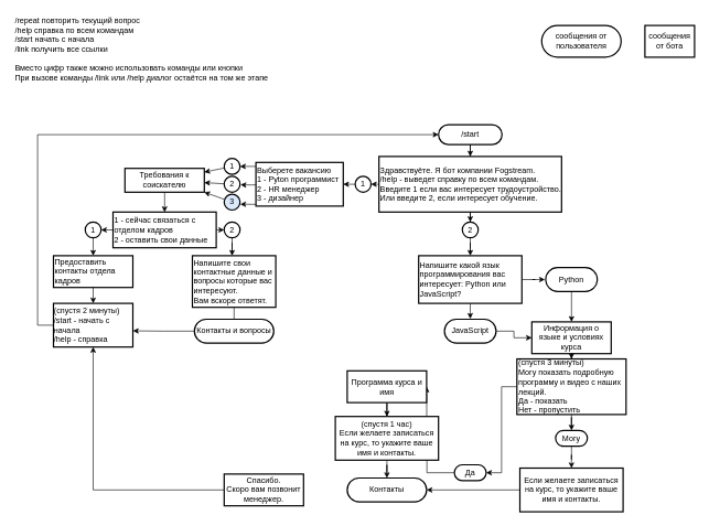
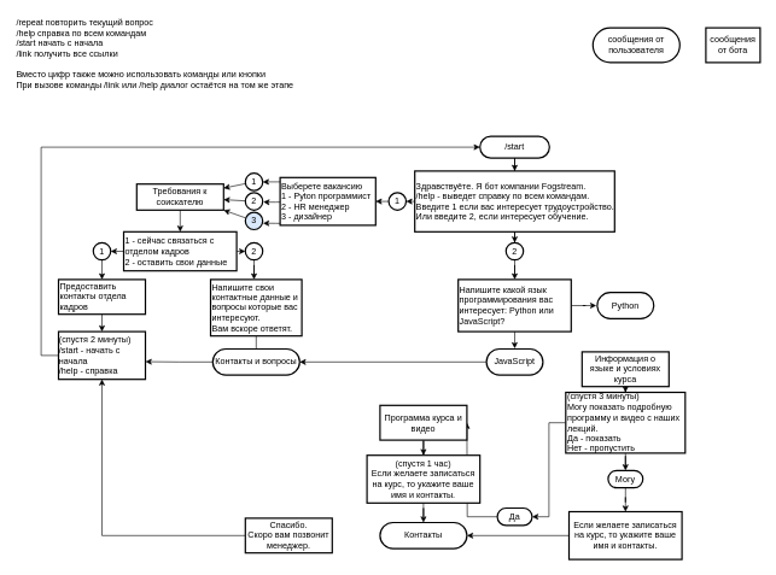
  <mxCell id="0" />
  <mxCell id="1" parent="0" />
  <mxCell id="2" value="&lt;span style=&quot;font-size: 12px;&quot;&gt;сообщения от пользователя&lt;/span&gt;" style="rounded=1;whiteSpace=wrap;html=1;absoluteArcSize=1;arcSize=100;strokeWidth=2;fontSize=12;fontFamily=Helvetica;" parent="1" vertex="1"><mxGeometry x="818" y="38" width="120" height="48" as="geometry" /></mxCell>
  <mxCell id="3" value="&lt;span style=&quot;font-size: 12px;&quot;&gt;сообщения от бота&lt;/span&gt;" style="rounded=1;whiteSpace=wrap;html=1;absoluteArcSize=1;arcSize=0;strokeWidth=2;fontSize=12;fontFamily=Helvetica;" parent="1" vertex="1"><mxGeometry x="974" y="38" width="75" height="48" as="geometry" /></mxCell>
  <mxCell id="4" value="" style="edgeStyle=orthogonalEdgeStyle;rounded=0;orthogonalLoop=1;jettySize=auto;html=1;fontFamily=Helvetica;fontSize=12;align=left;" parent="1" source="5" target="8" edge="1"><mxGeometry relative="1" as="geometry" /></mxCell>
  <mxCell id="5" value="&lt;span style=&quot;font-size: 12px;&quot;&gt;/start&lt;/span&gt;" style="rounded=1;whiteSpace=wrap;html=1;absoluteArcSize=1;arcSize=100;strokeWidth=2;fontFamily=Helvetica;fontSize=12;align=center;" parent="1" vertex="1"><mxGeometry x="662" y="188" width="96" height="30" as="geometry" /></mxCell>
  <mxCell id="6" style="edgeStyle=none;rounded=0;orthogonalLoop=1;jettySize=auto;html=1;entryX=1;entryY=0.5;entryDx=0;entryDy=0;strokeColor=#000000;fontFamily=Helvetica;fontSize=12;align=left;" parent="1" source="8" target="22" edge="1"><mxGeometry relative="1" as="geometry" /></mxCell>
  <mxCell id="7" style="edgeStyle=orthogonalEdgeStyle;rounded=0;orthogonalLoop=1;jettySize=auto;html=1;entryX=0.5;entryY=0;entryDx=0;entryDy=0;strokeColor=#000000;fontFamily=Helvetica;fontSize=12;align=left;" parent="1" source="8" target="24" edge="1"><mxGeometry relative="1" as="geometry" /></mxCell>
  <mxCell id="8" value="&lt;span style=&quot;font-size: 12px;&quot;&gt;Здравствуёте. Я бот компании F&lt;/span&gt;ogstream.&lt;br style=&quot;font-size: 12px;&quot;&gt;/help - выведет справку по всем командам.&lt;br style=&quot;font-size: 12px;&quot;&gt;Введите 1 если вас интересует трудоустройство. Или введите 2, если интересует обучение." style="rounded=1;whiteSpace=wrap;html=1;absoluteArcSize=1;arcSize=0;strokeWidth=2;fontFamily=Helvetica;fontSize=12;align=left;" parent="1" vertex="1"><mxGeometry x="572" y="236" width="276" height="84" as="geometry" /></mxCell>
  <mxCell id="9" style="edgeStyle=none;rounded=0;orthogonalLoop=1;jettySize=auto;html=1;entryX=1.032;entryY=0.527;entryDx=0;entryDy=0;strokeColor=#000000;fontFamily=Helvetica;fontSize=12;align=left;entryPerimeter=0;" parent="1" source="10" target="12" edge="1"><mxGeometry relative="1" as="geometry"><Array as="points"><mxPoint x="380" y="279" /><mxPoint x="368" y="279" /></Array></mxGeometry></mxCell>
  <mxCell id="10" value="&lt;div style=&quot;font-size: 12px;&quot;&gt;&lt;span style=&quot;font-size: 12px;&quot;&gt;Выберете вакансию&lt;/span&gt;&lt;/div&gt;&lt;span style=&quot;font-size: 12px;&quot;&gt;&lt;div style=&quot;font-size: 12px;&quot;&gt;&lt;span style=&quot;font-size: 12px;&quot;&gt;1 - Pyton программист&lt;/span&gt;&lt;/div&gt;&lt;div style=&quot;font-size: 12px;&quot;&gt;&lt;span style=&quot;font-size: 12px;&quot;&gt;2 - HR менеджер&lt;/span&gt;&lt;/div&gt;&lt;div style=&quot;font-size: 12px;&quot;&gt;&lt;span style=&quot;font-size: 12px;&quot;&gt;3 - дизайнер&lt;/span&gt;&lt;/div&gt;&lt;/span&gt;" style="rounded=1;whiteSpace=wrap;html=1;absoluteArcSize=1;arcSize=0;strokeWidth=2;fontSize=12;align=left;fontFamily=Helvetica;" parent="1" vertex="1"><mxGeometry x="386" y="245" width="132" height="66" as="geometry" /></mxCell>
  <mxCell id="11" style="edgeStyle=none;rounded=0;orthogonalLoop=1;jettySize=auto;html=1;strokeColor=#000000;fontFamily=Helvetica;fontSize=12;align=left;" parent="1" source="12" target="14" edge="1"><mxGeometry relative="1" as="geometry" /></mxCell>
  <mxCell id="12" value="2" style="rounded=1;whiteSpace=wrap;html=1;absoluteArcSize=1;arcSize=276;strokeWidth=2;fontFamily=Helvetica;fontSize=12;align=center;" parent="1" vertex="1"><mxGeometry x="338" y="266" width="24" height="24" as="geometry" /></mxCell>
  <mxCell id="13" style="edgeStyle=none;rounded=0;orthogonalLoop=1;jettySize=auto;html=1;entryX=0.5;entryY=0;entryDx=0;entryDy=0;strokeColor=#000000;fontFamily=Helvetica;fontSize=12;align=left;" parent="1" source="14" target="27" edge="1"><mxGeometry relative="1" as="geometry" /></mxCell>
  <mxCell id="14" value="&lt;span style=&quot;font-size: 12px;&quot;&gt;Требования к соискателю&lt;/span&gt;" style="rounded=1;whiteSpace=wrap;html=1;absoluteArcSize=1;arcSize=0;strokeWidth=2;fontSize=12;fontFamily=Helvetica;" parent="1" vertex="1"><mxGeometry x="188" y="254" width="120" height="36" as="geometry" /></mxCell>
  <mxCell id="15" style="edgeStyle=none;rounded=0;orthogonalLoop=1;jettySize=auto;html=1;entryX=1.015;entryY=0.632;entryDx=0;entryDy=0;entryPerimeter=0;strokeColor=#000000;fontFamily=Helvetica;fontSize=12;align=left;" parent="1" target="20" edge="1"><mxGeometry relative="1" as="geometry"><mxPoint x="386" y="308.373" as="sourcePoint" /><mxPoint x="370.16" y="308" as="targetPoint" /><Array as="points"><mxPoint x="380" y="308.29" /></Array></mxGeometry></mxCell>
  <mxCell id="16" style="edgeStyle=none;rounded=0;orthogonalLoop=1;jettySize=auto;html=1;strokeColor=#000000;fontFamily=Helvetica;fontSize=12;align=left;" parent="1" source="18" target="14" edge="1"><mxGeometry relative="1" as="geometry" /></mxCell>
  <mxCell id="17" style="edgeStyle=none;rounded=0;orthogonalLoop=1;jettySize=auto;html=1;strokeColor=#000000;fontFamily=Helvetica;fontSize=12;align=left;exitX=0;exitY=0.091;exitDx=0;exitDy=0;exitPerimeter=0;" parent="1" source="10" target="18" edge="1"><mxGeometry relative="1" as="geometry" /></mxCell>
  <mxCell id="18" value="1" style="rounded=1;whiteSpace=wrap;html=1;absoluteArcSize=1;arcSize=276;strokeWidth=2;fontFamily=Helvetica;fontSize=12;align=center;" parent="1" vertex="1"><mxGeometry x="338" y="239" width="24" height="24" as="geometry" /></mxCell>
  <mxCell id="19" style="edgeStyle=none;rounded=0;orthogonalLoop=1;jettySize=auto;html=1;entryX=1;entryY=1;entryDx=0;entryDy=0;strokeColor=#000000;fontFamily=Helvetica;fontSize=12;align=left;" parent="1" source="20" target="14" edge="1"><mxGeometry relative="1" as="geometry" /></mxCell>
  <mxCell id="20" value="3" style="rounded=1;whiteSpace=wrap;html=1;absoluteArcSize=1;arcSize=276;strokeWidth=2;fontFamily=Helvetica;fontSize=12;align=center;fillColor=#dae8fc;" parent="1" vertex="1"><mxGeometry x="338" y="293" width="24" height="24" as="geometry" /></mxCell>
  <mxCell id="21" style="edgeStyle=none;rounded=0;orthogonalLoop=1;jettySize=auto;html=1;strokeColor=#000000;fontFamily=Helvetica;fontSize=12;align=left;" parent="1" source="22" edge="1"><mxGeometry relative="1" as="geometry"><mxPoint x="518" y="278" as="targetPoint" /></mxGeometry></mxCell>
  <mxCell id="22" value="1" style="rounded=1;whiteSpace=wrap;html=1;absoluteArcSize=1;arcSize=276;strokeWidth=2;fontFamily=Helvetica;fontSize=12;align=center;" parent="1" vertex="1"><mxGeometry x="536" y="266" width="24" height="24" as="geometry" /></mxCell>
  <mxCell id="23" style="edgeStyle=orthogonalEdgeStyle;rounded=0;orthogonalLoop=1;jettySize=auto;html=1;entryX=0.5;entryY=0;entryDx=0;entryDy=0;strokeColor=#000000;fontFamily=Helvetica;fontSize=12;align=left;" parent="1" source="24" target="40" edge="1"><mxGeometry relative="1" as="geometry" /></mxCell>
  <mxCell id="24" value="2" style="rounded=1;whiteSpace=wrap;html=1;absoluteArcSize=1;arcSize=276;strokeWidth=2;fontFamily=Helvetica;fontSize=12;align=center;" parent="1" vertex="1"><mxGeometry x="698" y="335" width="24" height="24" as="geometry" /></mxCell>
  <mxCell id="25" style="edgeStyle=none;rounded=0;orthogonalLoop=1;jettySize=auto;html=1;entryX=0;entryY=0.5;entryDx=0;entryDy=0;strokeColor=#000000;fontFamily=Helvetica;fontSize=12;align=left;" parent="1" source="27" target="33" edge="1"><mxGeometry relative="1" as="geometry" /></mxCell>
  <mxCell id="26" style="edgeStyle=none;rounded=0;orthogonalLoop=1;jettySize=auto;html=1;entryX=1;entryY=0.5;entryDx=0;entryDy=0;strokeColor=#000000;fontFamily=Helvetica;fontSize=12;align=left;" parent="1" source="27" target="29" edge="1"><mxGeometry relative="1" as="geometry" /></mxCell>
  <mxCell id="27" value="&lt;span style=&quot;font-size: 12px;&quot;&gt;1 - сейчас связаться с отделом кадров&lt;br style=&quot;font-size: 12px;&quot;&gt;2 - оставить свои данные&lt;br style=&quot;font-size: 12px;&quot;&gt;&lt;/span&gt;" style="rounded=1;whiteSpace=wrap;html=1;absoluteArcSize=1;arcSize=0;strokeWidth=2;fontSize=12;align=left;fontFamily=Helvetica;" parent="1" vertex="1"><mxGeometry x="170" y="320" width="156" height="54" as="geometry" /></mxCell>
  <mxCell id="28" style="edgeStyle=none;rounded=0;orthogonalLoop=1;jettySize=auto;html=1;strokeColor=#000000;fontFamily=Helvetica;fontSize=12;align=left;entryX=0.5;entryY=0;entryDx=0;entryDy=0;" parent="1" source="29" target="31" edge="1"><mxGeometry relative="1" as="geometry"><mxPoint x="139" y="396" as="targetPoint" /></mxGeometry></mxCell>
  <mxCell id="29" value="1" style="rounded=1;whiteSpace=wrap;html=1;absoluteArcSize=1;arcSize=276;strokeWidth=2;fontFamily=Helvetica;fontSize=12;align=center;" parent="1" vertex="1"><mxGeometry x="128" y="335" width="24" height="24" as="geometry" /></mxCell>
  <mxCell id="30" style="edgeStyle=none;rounded=0;orthogonalLoop=1;jettySize=auto;html=1;entryX=0.5;entryY=0;entryDx=0;entryDy=0;strokeColor=#000000;fontFamily=Helvetica;fontSize=12;align=left;" parent="1" source="31" target="35" edge="1"><mxGeometry relative="1" as="geometry" /></mxCell>
  <mxCell id="31" value="&lt;span style=&quot;font-size: 12px;&quot;&gt;Предоставить контакты отдела кадров&lt;/span&gt;" style="rounded=1;whiteSpace=wrap;html=1;absoluteArcSize=1;arcSize=0;strokeWidth=2;fontSize=12;align=left;fontFamily=Helvetica;" parent="1" vertex="1"><mxGeometry x="80" y="386" width="120" height="48" as="geometry" /></mxCell>
  <mxCell id="32" style="edgeStyle=orthogonalEdgeStyle;rounded=0;orthogonalLoop=1;jettySize=auto;html=1;entryX=0.476;entryY=0;entryDx=0;entryDy=0;entryPerimeter=0;strokeColor=#000000;fontFamily=Helvetica;fontSize=12;align=left;" parent="1" source="33" target="37" edge="1"><mxGeometry relative="1" as="geometry" /></mxCell>
  <mxCell id="33" value="2" style="rounded=1;whiteSpace=wrap;html=1;absoluteArcSize=1;arcSize=276;strokeWidth=2;fontFamily=Helvetica;fontSize=12;align=center;" parent="1" vertex="1"><mxGeometry x="338" y="335" width="24" height="24" as="geometry" /></mxCell>
  <mxCell id="34" style="edgeStyle=orthogonalEdgeStyle;rounded=0;orthogonalLoop=1;jettySize=auto;html=1;entryX=0;entryY=0.5;entryDx=0;entryDy=0;" parent="1" source="35" target="5" edge="1"><mxGeometry relative="1" as="geometry"><mxPoint x="44" y="176" as="targetPoint" /><Array as="points"><mxPoint x="56" y="491" /><mxPoint x="56" y="203" /></Array></mxGeometry></mxCell>
  <mxCell id="35" value="&lt;div style=&quot;text-align: left&quot;&gt;&lt;span&gt;(спустя 2 минуты)&lt;br&gt;/start - начать с начала&lt;/span&gt;&lt;/div&gt;&lt;div style=&quot;text-align: left&quot;&gt;&lt;span&gt;/help - справка&lt;/span&gt;&lt;/div&gt;" style="rounded=1;whiteSpace=wrap;html=1;absoluteArcSize=1;arcSize=0;strokeWidth=2;fontSize=12;fontFamily=Helvetica;" parent="1" vertex="1"><mxGeometry x="80" y="458" width="120" height="66" as="geometry" /></mxCell>
  <mxCell id="36" style="edgeStyle=orthogonalEdgeStyle;rounded=0;orthogonalLoop=1;jettySize=auto;html=1;entryX=0.525;entryY=0;entryDx=0;entryDy=0;entryPerimeter=0;" edge="1" parent="1" source="37" target="65"><mxGeometry relative="1" as="geometry" /></mxCell>
  <mxCell id="37" value="&lt;span style=&quot;font-size: 12px&quot;&gt;Напишите свои контактные данные и вопросы которые вас интересуют.&lt;br&gt;Вам вскоре ответят.&lt;/span&gt;" style="rounded=1;whiteSpace=wrap;html=1;absoluteArcSize=1;arcSize=0;strokeWidth=2;fontSize=12;align=left;fontFamily=Helvetica;" parent="1" vertex="1"><mxGeometry x="290" y="386" width="126" height="78" as="geometry" /></mxCell>
  <mxCell id="38" style="edgeStyle=orthogonalEdgeStyle;rounded=0;orthogonalLoop=1;jettySize=auto;html=1;entryX=0.501;entryY=-0.02;entryDx=0;entryDy=0;entryPerimeter=0;strokeColor=#000000;fontFamily=Helvetica;fontSize=12;align=left;" parent="1" source="40" target="42" edge="1"><mxGeometry relative="1" as="geometry" /></mxCell>
  <mxCell id="39" style="edgeStyle=orthogonalEdgeStyle;rounded=0;orthogonalLoop=1;jettySize=auto;html=1;entryX=-0.016;entryY=0.501;entryDx=0;entryDy=0;entryPerimeter=0;strokeColor=#000000;fontFamily=Helvetica;fontSize=12;align=left;" parent="1" source="40" target="44" edge="1"><mxGeometry relative="1" as="geometry" /></mxCell>
  <mxCell id="40" value="Напишите какой язык программирования вас интересует: Python или JavaScript?" style="rounded=1;whiteSpace=wrap;html=1;absoluteArcSize=1;arcSize=0;strokeWidth=2;fontSize=12;align=left;fontFamily=Helvetica;" parent="1" vertex="1"><mxGeometry x="632" y="386" width="156" height="72" as="geometry" /></mxCell>
- <mxCell id="41" style="edgeStyle=orthogonalEdgeStyle;rounded=0;orthogonalLoop=1;jettySize=auto;html=1;strokeColor=#000000;fontFamily=Helvetica;fontSize=12;align=left;" parent="1" source="42" target="46" edge="1"><mxGeometry relative="1" as="geometry" /></mxCell>
+ <mxCell id="41" style="edgeStyle=orthogonalEdgeStyle;rounded=0;orthogonalLoop=1;jettySize=auto;html=1;strokeColor=#000000;fontFamily=Helvetica;fontSize=12;align=left;" parent="1" source="42" target="65" edge="1"><mxGeometry relative="1" as="geometry" /></mxCell>
  <mxCell id="42" value="JavaScript" style="rounded=1;whiteSpace=wrap;html=1;absoluteArcSize=1;arcSize=55;strokeWidth=2;fontSize=12;fontFamily=Helvetica;" parent="1" vertex="1"><mxGeometry x="671" y="482" width="78" height="36" as="geometry" /></mxCell>
- <mxCell id="43" style="edgeStyle=orthogonalEdgeStyle;rounded=0;orthogonalLoop=1;jettySize=auto;html=1;entryX=0.5;entryY=0;entryDx=0;entryDy=0;strokeColor=#000000;fontFamily=Helvetica;fontSize=12;align=left;" parent="1" source="44" target="46" edge="1"><mxGeometry relative="1" as="geometry" /></mxCell>
  <mxCell id="44" value="Python" style="rounded=1;whiteSpace=wrap;html=1;absoluteArcSize=1;arcSize=55;strokeWidth=2;fontSize=12;fontFamily=Helvetica;" parent="1" vertex="1"><mxGeometry x="824" y="404" width="78" height="36" as="geometry" /></mxCell>
  <mxCell id="45" style="edgeStyle=orthogonalEdgeStyle;rounded=0;orthogonalLoop=1;jettySize=auto;html=1;entryX=0.5;entryY=0;entryDx=0;entryDy=0;strokeColor=#000000;fontFamily=Helvetica;fontSize=12;align=left;" parent="1" source="46" target="49" edge="1"><mxGeometry relative="1" as="geometry" /></mxCell>
  <mxCell id="46" value="Информация о языке и условиях курса" style="rounded=1;whiteSpace=wrap;html=1;absoluteArcSize=1;arcSize=0;strokeWidth=2;fontSize=12;fontFamily=Helvetica;" parent="1" vertex="1"><mxGeometry x="803" y="486" width="120" height="48" as="geometry" /></mxCell>
  <mxCell id="47" style="edgeStyle=orthogonalEdgeStyle;rounded=0;orthogonalLoop=1;jettySize=auto;html=1;entryX=1;entryY=0.5;entryDx=0;entryDy=0;strokeColor=#000000;fontFamily=Helvetica;fontSize=12;align=left;" parent="1" source="49" target="51" edge="1"><mxGeometry relative="1" as="geometry" /></mxCell>
  <mxCell id="48" style="edgeStyle=orthogonalEdgeStyle;rounded=0;orthogonalLoop=1;jettySize=auto;html=1;entryX=0.5;entryY=0;entryDx=0;entryDy=0;strokeColor=#000000;fontFamily=Helvetica;fontSize=12;align=left;" parent="1" source="49" target="55" edge="1"><mxGeometry relative="1" as="geometry" /></mxCell>
  <mxCell id="49" value="&lt;span style=&quot;font-size: 12px&quot;&gt;(спустя 3 минуты)&lt;br&gt;Могу показать подробную программу и видео с наших лекций.&lt;br&gt;Да - показать&lt;br&gt;Нет - пропустить&lt;br&gt;&lt;/span&gt;" style="rounded=1;whiteSpace=wrap;html=1;absoluteArcSize=1;arcSize=0;strokeWidth=2;fontSize=12;fontFamily=Helvetica;align=left;" parent="1" vertex="1"><mxGeometry x="780.5" y="542" width="165" height="84" as="geometry" /></mxCell>
  <mxCell id="50" style="edgeStyle=orthogonalEdgeStyle;rounded=0;orthogonalLoop=1;jettySize=auto;html=1;entryX=1;entryY=0.5;entryDx=0;entryDy=0;strokeColor=#000000;fontFamily=Helvetica;fontSize=12;align=left;" parent="1" source="51" edge="1"><mxGeometry relative="1" as="geometry"><mxPoint x="644" y="584" as="targetPoint" /></mxGeometry></mxCell>
  <mxCell id="51" value="&lt;span style=&quot;font-size: 12px&quot;&gt;Да&lt;/span&gt;" style="rounded=1;whiteSpace=wrap;html=1;absoluteArcSize=1;arcSize=100;strokeWidth=2;fontSize=12;fontFamily=Helvetica;" parent="1" vertex="1"><mxGeometry x="686" y="702" width="48" height="24" as="geometry" /></mxCell>
  <mxCell id="52" style="edgeStyle=orthogonalEdgeStyle;rounded=0;orthogonalLoop=1;jettySize=auto;html=1;entryX=0.5;entryY=0;entryDx=0;entryDy=0;strokeColor=#000000;fontFamily=Helvetica;fontSize=12;align=left;" parent="1" source="53" target="57" edge="1"><mxGeometry relative="1" as="geometry" /></mxCell>
- <mxCell id="53" value="&lt;span style=&quot;font-size: 12px&quot;&gt;Программа курса и имя&lt;/span&gt;" style="rounded=1;whiteSpace=wrap;html=1;absoluteArcSize=1;arcSize=0;strokeWidth=2;fontSize=12;fontFamily=Helvetica;" parent="1" vertex="1"><mxGeometry x="524" y="560" width="120" height="48" as="geometry" /></mxCell>
+ <mxCell id="53" value="&lt;span style=&quot;font-size: 12px&quot;&gt;Программа курса и видео&lt;/span&gt;" style="rounded=1;whiteSpace=wrap;html=1;absoluteArcSize=1;arcSize=0;strokeWidth=2;fontSize=12;fontFamily=Helvetica;" parent="1" vertex="1"><mxGeometry x="524" y="560" width="120" height="48" as="geometry" /></mxCell>
  <mxCell id="54" style="edgeStyle=orthogonalEdgeStyle;rounded=0;orthogonalLoop=1;jettySize=auto;html=1;entryX=0.5;entryY=0;entryDx=0;entryDy=0;strokeColor=#000000;fontFamily=Helvetica;fontSize=12;align=left;" parent="1" source="55" target="59" edge="1"><mxGeometry relative="1" as="geometry" /></mxCell>
  <mxCell id="55" value="&lt;span style=&quot;font-size: 12px&quot;&gt;Могу&lt;/span&gt;" style="rounded=1;whiteSpace=wrap;html=1;absoluteArcSize=1;arcSize=100;strokeWidth=2;fontSize=12;fontFamily=Helvetica;" parent="1" vertex="1"><mxGeometry x="839" y="650" width="48" height="24" as="geometry" /></mxCell>
  <mxCell id="56" style="edgeStyle=orthogonalEdgeStyle;rounded=0;orthogonalLoop=1;jettySize=auto;html=1;entryX=0.5;entryY=0;entryDx=0;entryDy=0;strokeColor=#000000;fontFamily=Helvetica;fontSize=12;align=left;" parent="1" source="57" target="60" edge="1"><mxGeometry relative="1" as="geometry" /></mxCell>
  <mxCell id="57" value="&lt;span style=&quot;font-size: 12px&quot;&gt;(спустя 1 час)&lt;br&gt;Если желаете записаться на курс, то укажите ваше имя и контакты.&lt;br&gt;&lt;/span&gt;" style="rounded=1;whiteSpace=wrap;html=1;absoluteArcSize=1;arcSize=0;strokeWidth=2;fontSize=12;fontFamily=Helvetica;" parent="1" vertex="1"><mxGeometry x="506" y="629" width="156" height="66" as="geometry" /></mxCell>
  <mxCell id="58" style="edgeStyle=orthogonalEdgeStyle;rounded=0;orthogonalLoop=1;jettySize=auto;html=1;entryX=1;entryY=0.5;entryDx=0;entryDy=0;strokeColor=#000000;fontFamily=Helvetica;fontSize=12;align=left;" parent="1" source="59" target="60" edge="1"><mxGeometry relative="1" as="geometry" /></mxCell>
  <mxCell id="59" value="&lt;span style=&quot;font-size: 12px&quot;&gt;Если желаете записаться на курс, то укажите ваше имя и контакты.&lt;br&gt;&lt;/span&gt;" style="rounded=1;whiteSpace=wrap;html=1;absoluteArcSize=1;arcSize=0;strokeWidth=2;fontSize=12;fontFamily=Helvetica;" parent="1" vertex="1"><mxGeometry x="785" y="707" width="156" height="66" as="geometry" /></mxCell>
  <mxCell id="60" value="&lt;span style=&quot;font-size: 12px&quot;&gt;Контакты&lt;/span&gt;" style="rounded=1;whiteSpace=wrap;html=1;absoluteArcSize=1;arcSize=100;strokeWidth=2;fontSize=12;fontFamily=Helvetica;" parent="1" vertex="1"><mxGeometry x="524" y="722" width="120" height="36" as="geometry" /></mxCell>
  <mxCell id="61" style="edgeStyle=orthogonalEdgeStyle;rounded=0;orthogonalLoop=1;jettySize=auto;html=1;entryX=0.5;entryY=1;entryDx=0;entryDy=0;strokeColor=#000000;fontFamily=Helvetica;fontSize=12;align=left;" parent="1" source="62" target="35" edge="1"><mxGeometry relative="1" as="geometry" /></mxCell>
  <mxCell id="62" value="&lt;span style=&quot;font-size: 12px&quot;&gt;Спасибо.&lt;br&gt;Скоро вам позвонит менеджер.&lt;br&gt;&lt;/span&gt;" style="rounded=1;whiteSpace=wrap;html=1;absoluteArcSize=1;arcSize=0;strokeWidth=2;fontSize=12;fontFamily=Helvetica;" parent="1" vertex="1"><mxGeometry x="338" y="716" width="120" height="48" as="geometry" /></mxCell>
  <mxCell id="63" value="&lt;div&gt;/repeat повторить текущий вопрос&lt;/div&gt;&lt;div&gt;/help справка по всем командам&lt;/div&gt;&lt;div&gt;/start начать с начала&lt;/div&gt;&lt;div&gt;/link получить все ссылки&lt;br&gt;&lt;br&gt;Вместо цифр также можно использовать команды или кнопки&lt;br&gt;При вызове команды /link или /help диалог остаётся на том же этапе&lt;/div&gt;" style="text;html=1;align=left;verticalAlign=middle;resizable=0;points=[];autosize=1;fontSize=12;fontFamily=Helvetica;" parent="1" vertex="1"><mxGeometry x="20" y="20" width="396" height="108" as="geometry" /></mxCell>
  <mxCell id="64" style="edgeStyle=orthogonalEdgeStyle;rounded=0;orthogonalLoop=1;jettySize=auto;html=1;entryX=1.001;entryY=0.63;entryDx=0;entryDy=0;entryPerimeter=0;" edge="1" parent="1" source="65" target="35"><mxGeometry relative="1" as="geometry" /></mxCell>
  <mxCell id="65" value="&lt;span style=&quot;font-size: 12px&quot;&gt;Контакты и вопросы&lt;/span&gt;" style="rounded=1;whiteSpace=wrap;html=1;absoluteArcSize=1;arcSize=100;strokeWidth=2;fontSize=12;fontFamily=Helvetica;" vertex="1" parent="1"><mxGeometry x="293" y="482" width="120" height="36" as="geometry" /></mxCell>
